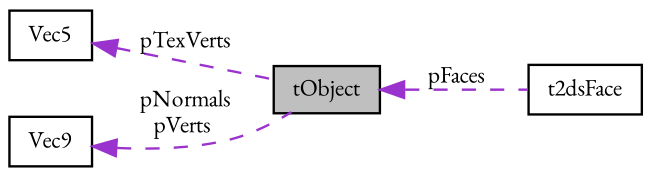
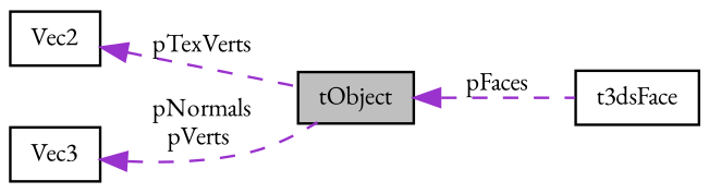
  digraph {
    fontname="EB Garamond"
    rankdir=LR
    node [color=black fontname="EB Garamond" fontsize=10 shape=record]
    edge [color=darkorchid3 dir=back fontname="EB Garamond" fontsize=10 labelfontname=FreeSans labelfontsize=10 style=dashed]
    n1 [fillcolor=grey75 fontcolor=black height=0.2 label=tObject style=filled width=0.4]
-   n2 [height=0.2 label=t2dsFace width=0.4]
-   n3 [height=0.2 label=Vec5 width=0.4]
-   n4 [height=0.2 label=Vec9 width=0.4]
+   n2 [height=0.2 label=t3dsFace width=0.4]
+   n3 [height=0.2 label=Vec2 width=0.4]
+   n4 [height=0.2 label=Vec3 width=0.4]
    n1 -> n2 [label=" pFaces"]
    n3 -> n1 [label=" pTexVerts"]
    n4 -> n1 [label=" pNormals\npVerts"]
  }
